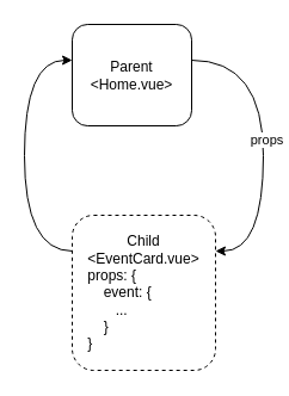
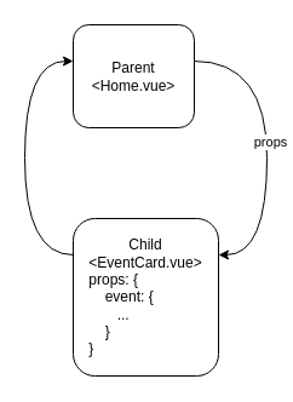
  <mxCell id="0" />
  <mxCell id="1" parent="0" />
  <mxCell id="2" style="edgeStyle=orthogonalEdgeStyle;rounded=0;orthogonalLoop=1;jettySize=auto;html=1;curved=1;" edge="1" parent="1" source="4" target="6"><mxGeometry relative="1" as="geometry"><Array as="points"><mxPoint x="220" y="50" /><mxPoint x="220" y="210" /></Array></mxGeometry></mxCell>
  <mxCell id="3" value="props" style="edgeLabel;html=1;align=center;verticalAlign=middle;resizable=0;points=[];" vertex="1" connectable="0" parent="2"><mxGeometry x="-0.031" y="2" relative="1" as="geometry"><mxPoint as="offset" /></mxGeometry></mxCell>
  <mxCell id="4" value="Parent&lt;br&gt;&amp;lt;Home.vue&amp;gt;" style="rounded=1;whiteSpace=wrap;html=1;" vertex="1" parent="1"><mxGeometry x="60" y="20" width="100" height="85" as="geometry" /></mxCell>
  <mxCell id="5" style="edgeStyle=orthogonalEdgeStyle;curved=1;rounded=0;orthogonalLoop=1;jettySize=auto;html=1;" edge="1" parent="1" source="6" target="4"><mxGeometry relative="1" as="geometry"><Array as="points"><mxPoint x="20" y="210" /><mxPoint x="20" y="50" /></Array></mxGeometry></mxCell>
- <mxCell id="6" value="Child&lt;br&gt;&amp;lt;EventCard.vue&amp;gt;&lt;br&gt;&lt;div style=&quot;text-align: left&quot;&gt;&lt;span&gt;props: {&lt;/span&gt;&lt;/div&gt;&lt;div style=&quot;text-align: left&quot;&gt;&lt;span&gt;&amp;nbsp; &amp;nbsp; event: {&lt;/span&gt;&lt;/div&gt;&lt;div style=&quot;text-align: left&quot;&gt;&lt;span&gt;&amp;nbsp; &amp;nbsp; &amp;nbsp; &amp;nbsp;...&amp;nbsp;&lt;/span&gt;&lt;/div&gt;&lt;div style=&quot;text-align: left&quot;&gt;&lt;span&gt;&amp;nbsp; &amp;nbsp; }&lt;/span&gt;&lt;/div&gt;&lt;div style=&quot;text-align: left&quot;&gt;&lt;span&gt;}&lt;/span&gt;&lt;/div&gt;" style="rounded=1;whiteSpace=wrap;html=1;dashed=1;" vertex="1" parent="1"><mxGeometry x="60" y="180" width="120" height="130" as="geometry" /></mxCell>
+ <mxCell id="6" value="Child&lt;br&gt;&amp;lt;EventCard.vue&amp;gt;&lt;br&gt;&lt;div style=&quot;text-align: left&quot;&gt;&lt;span&gt;props: {&lt;/span&gt;&lt;/div&gt;&lt;div style=&quot;text-align: left&quot;&gt;&lt;span&gt;&amp;nbsp; &amp;nbsp; event: {&lt;/span&gt;&lt;/div&gt;&lt;div style=&quot;text-align: left&quot;&gt;&lt;span&gt;&amp;nbsp; &amp;nbsp; &amp;nbsp; &amp;nbsp;...&amp;nbsp;&lt;/span&gt;&lt;/div&gt;&lt;div style=&quot;text-align: left&quot;&gt;&lt;span&gt;&amp;nbsp; &amp;nbsp; }&lt;/span&gt;&lt;/div&gt;&lt;div style=&quot;text-align: left&quot;&gt;&lt;span&gt;}&lt;/span&gt;&lt;/div&gt;" style="rounded=1;whiteSpace=wrap;html=1;" vertex="1" parent="1"><mxGeometry x="60" y="180" width="120" height="130" as="geometry" /></mxCell>
